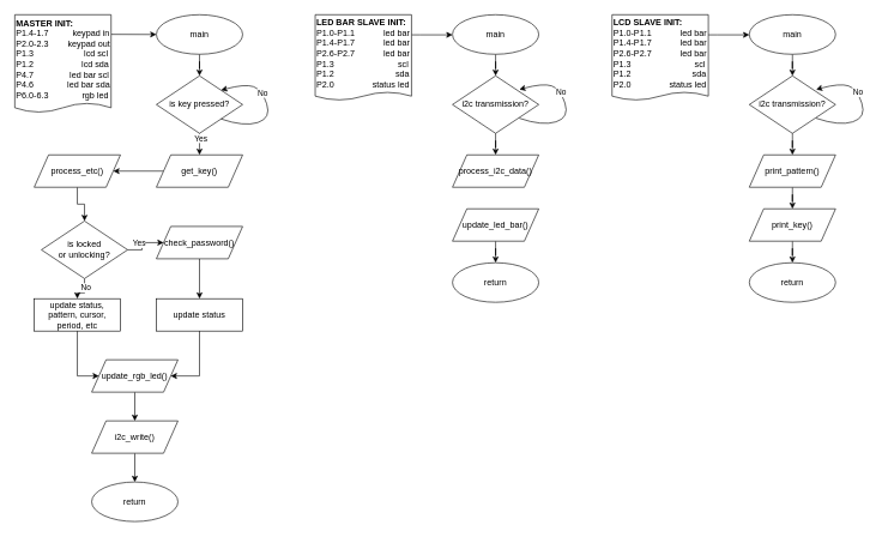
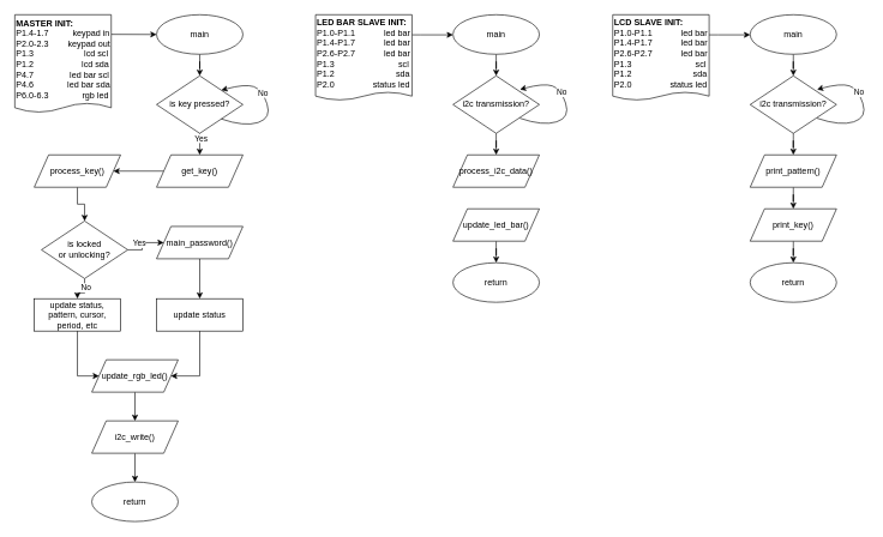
  <mxCell id="0" />
  <mxCell id="1" parent="0" />
  <mxCell id="2" value="" style="edgeStyle=orthogonalEdgeStyle;rounded=0;orthogonalLoop=1;jettySize=auto;html=1;entryX=0;entryY=0.5;entryDx=0;entryDy=0;" parent="1" target="5" edge="1"><mxGeometry relative="1" as="geometry"><mxPoint x="154" y="47.298" as="sourcePoint" /><mxPoint x="228.042" y="47.298" as="targetPoint" /><Array as="points"><mxPoint x="154" y="47" /></Array></mxGeometry></mxCell>
  <mxCell id="3" value="&lt;b&gt;MASTER INIT:&lt;/b&gt;&lt;div&gt;P1.4-1.7&amp;nbsp; &amp;nbsp; &amp;nbsp; &amp;nbsp; &amp;nbsp; keypad in&lt;/div&gt;&lt;div&gt;P2.0-2.3&amp;nbsp; &amp;nbsp; &amp;nbsp; &amp;nbsp; keypad out&lt;/div&gt;&lt;div&gt;&lt;div&gt;P1.3&amp;nbsp; &amp;nbsp; &amp;nbsp; &amp;nbsp; &amp;nbsp; &amp;nbsp; &amp;nbsp; &amp;nbsp; &amp;nbsp; &amp;nbsp; &amp;nbsp;lcd scl&lt;/div&gt;&lt;/div&gt;&lt;div&gt;P1.2&amp;nbsp; &amp;nbsp; &amp;nbsp; &amp;nbsp; &amp;nbsp; &amp;nbsp; &amp;nbsp; &amp;nbsp; &amp;nbsp; &amp;nbsp; lcd sda&lt;/div&gt;&lt;div&gt;P4.7&amp;nbsp; &amp;nbsp; &amp;nbsp; &amp;nbsp; &amp;nbsp; &amp;nbsp; &amp;nbsp; &amp;nbsp;led bar scl&lt;/div&gt;&lt;div&gt;P4.6&amp;nbsp; &amp;nbsp; &amp;nbsp; &amp;nbsp; &amp;nbsp; &amp;nbsp; &amp;nbsp; led bar sda&lt;/div&gt;&lt;div&gt;P6.0-6.3&amp;nbsp; &amp;nbsp; &amp;nbsp; &amp;nbsp; &amp;nbsp; &amp;nbsp; &amp;nbsp; rgb led&lt;/div&gt;" style="shape=document;whiteSpace=wrap;html=1;boundedLbl=1;size=0.097;align=left;" parent="1" vertex="1"><mxGeometry x="20" y="20" width="134" height="136" as="geometry" /></mxCell>
  <mxCell id="4" value="" style="edgeStyle=orthogonalEdgeStyle;rounded=0;orthogonalLoop=1;jettySize=auto;html=1;" parent="1" source="5" target="8" edge="1"><mxGeometry relative="1" as="geometry" /></mxCell>
  <mxCell id="5" value="main" style="ellipse;whiteSpace=wrap;html=1;" parent="1" vertex="1"><mxGeometry x="217" y="20" width="120" height="55" as="geometry" /></mxCell>
  <mxCell id="6" value="" style="edgeStyle=orthogonalEdgeStyle;rounded=0;orthogonalLoop=1;jettySize=auto;html=1;" parent="1" source="8" edge="1"><mxGeometry relative="1" as="geometry"><mxPoint x="277" y="215" as="targetPoint" /></mxGeometry></mxCell>
  <mxCell id="7" value="Yes" style="edgeLabel;html=1;align=center;verticalAlign=middle;resizable=0;points=[];" parent="6" vertex="1" connectable="0"><mxGeometry x="-0.606" y="1" relative="1" as="geometry"><mxPoint as="offset" /></mxGeometry></mxCell>
  <mxCell id="8" value="is key pressed?" style="rhombus;whiteSpace=wrap;html=1;" parent="1" vertex="1"><mxGeometry x="217" y="105" width="120" height="80" as="geometry" /></mxCell>
  <mxCell id="9" value="" style="curved=1;endArrow=classic;html=1;rounded=0;exitX=1;exitY=1;exitDx=0;exitDy=0;entryX=1;entryY=0;entryDx=0;entryDy=0;" parent="1" source="8" target="8" edge="1"><mxGeometry width="50" height="50" relative="1" as="geometry"><mxPoint x="369" y="183" as="sourcePoint" /><mxPoint x="419" y="133" as="targetPoint" /><Array as="points"><mxPoint x="339" y="176" /><mxPoint x="377" y="164" /><mxPoint x="364" y="124" /><mxPoint x="340" y="116" /></Array></mxGeometry></mxCell>
  <mxCell id="10" value="No" style="edgeLabel;html=1;align=center;verticalAlign=middle;resizable=0;points=[];" parent="9" vertex="1" connectable="0"><mxGeometry x="0.265" y="1" relative="1" as="geometry"><mxPoint as="offset" /></mxGeometry></mxCell>
  <mxCell id="11" value="" style="edgeStyle=orthogonalEdgeStyle;rounded=0;orthogonalLoop=1;jettySize=auto;html=1;" parent="1" source="12" target="14" edge="1"><mxGeometry relative="1" as="geometry" /></mxCell>
  <mxCell id="12" value="get_key()" style="shape=parallelogram;perimeter=parallelogramPerimeter;whiteSpace=wrap;html=1;fixedSize=1;" parent="1" vertex="1"><mxGeometry x="217" y="215" width="120" height="45" as="geometry" /></mxCell>
  <mxCell id="13" value="" style="edgeStyle=orthogonalEdgeStyle;rounded=0;orthogonalLoop=1;jettySize=auto;html=1;" parent="1" source="14" target="19" edge="1"><mxGeometry relative="1" as="geometry" /></mxCell>
- <mxCell id="14" value="process_etc()" style="shape=parallelogram;perimeter=parallelogramPerimeter;whiteSpace=wrap;html=1;fixedSize=1;" parent="1" vertex="1"><mxGeometry x="47" y="215" width="120" height="45" as="geometry" /></mxCell>
+ <mxCell id="14" value="process_key()" style="shape=parallelogram;perimeter=parallelogramPerimeter;whiteSpace=wrap;html=1;fixedSize=1;" parent="1" vertex="1"><mxGeometry x="47" y="215" width="120" height="45" as="geometry" /></mxCell>
  <mxCell id="15" value="" style="edgeStyle=orthogonalEdgeStyle;rounded=0;orthogonalLoop=1;jettySize=auto;html=1;" parent="1" source="19" target="21" edge="1"><mxGeometry relative="1" as="geometry" /></mxCell>
  <mxCell id="16" value="Yes" style="edgeLabel;html=1;align=center;verticalAlign=middle;resizable=0;points=[];" parent="15" vertex="1" connectable="0"><mxGeometry x="0.079" y="-1" relative="1" as="geometry"><mxPoint x="-7" y="-1" as="offset" /></mxGeometry></mxCell>
  <mxCell id="17" value="" style="edgeStyle=orthogonalEdgeStyle;rounded=0;orthogonalLoop=1;jettySize=auto;html=1;" parent="1" source="19" target="22" edge="1"><mxGeometry relative="1" as="geometry" /></mxCell>
  <mxCell id="18" value="No" style="edgeLabel;html=1;align=center;verticalAlign=middle;resizable=0;points=[];" parent="17" vertex="1" connectable="0"><mxGeometry x="-0.344" y="1" relative="1" as="geometry"><mxPoint as="offset" /></mxGeometry></mxCell>
  <mxCell id="19" value="is locked&lt;div&gt;or unlocking?&lt;/div&gt;" style="rhombus;whiteSpace=wrap;html=1;" parent="1" vertex="1"><mxGeometry x="57" y="307" width="120" height="80" as="geometry" /></mxCell>
  <mxCell id="20" value="" style="edgeStyle=orthogonalEdgeStyle;rounded=0;orthogonalLoop=1;jettySize=auto;html=1;" parent="1" source="21" target="23" edge="1"><mxGeometry relative="1" as="geometry" /></mxCell>
- <mxCell id="21" value="check_password()" style="shape=parallelogram;perimeter=parallelogramPerimeter;whiteSpace=wrap;html=1;fixedSize=1;" parent="1" vertex="1"><mxGeometry x="217" y="314.5" width="120" height="45" as="geometry" /></mxCell>
+ <mxCell id="21" value="main_password()" style="shape=parallelogram;perimeter=parallelogramPerimeter;whiteSpace=wrap;html=1;fixedSize=1;" parent="1" vertex="1"><mxGeometry x="217" y="314.5" width="120" height="45" as="geometry" /></mxCell>
  <mxCell id="22" value="update status, pattern, cursor, period, etc" style="rounded=0;whiteSpace=wrap;html=1;" parent="1" vertex="1"><mxGeometry x="47" y="415" width="120" height="45" as="geometry" /></mxCell>
  <mxCell id="23" value="update status" style="rounded=0;whiteSpace=wrap;html=1;" parent="1" vertex="1"><mxGeometry x="217" y="415" width="120" height="45" as="geometry" /></mxCell>
  <mxCell id="24" value="" style="edgeStyle=orthogonalEdgeStyle;rounded=0;orthogonalLoop=1;jettySize=auto;html=1;entryX=0;entryY=0.5;entryDx=0;entryDy=0;" parent="1" target="27" edge="1"><mxGeometry relative="1" as="geometry"><mxPoint x="107" y="460" as="sourcePoint" /><Array as="points"><mxPoint x="107" y="522" /></Array></mxGeometry></mxCell>
  <mxCell id="25" value="" style="edgeStyle=orthogonalEdgeStyle;rounded=0;orthogonalLoop=1;jettySize=auto;html=1;entryX=1;entryY=0.5;entryDx=0;entryDy=0;" parent="1" target="27" edge="1"><mxGeometry relative="1" as="geometry"><mxPoint x="277" y="460" as="sourcePoint" /><Array as="points"><mxPoint x="277" y="523" /></Array></mxGeometry></mxCell>
  <mxCell id="26" value="" style="edgeStyle=orthogonalEdgeStyle;rounded=0;orthogonalLoop=1;jettySize=auto;html=1;" parent="1" source="27" target="29" edge="1"><mxGeometry relative="1" as="geometry" /></mxCell>
  <mxCell id="27" value="update_rgb_led()" style="shape=parallelogram;perimeter=parallelogramPerimeter;whiteSpace=wrap;html=1;fixedSize=1;" parent="1" vertex="1"><mxGeometry x="127" y="500" width="120" height="45" as="geometry" /></mxCell>
  <mxCell id="28" value="" style="edgeStyle=orthogonalEdgeStyle;rounded=0;orthogonalLoop=1;jettySize=auto;html=1;" parent="1" source="29" target="30" edge="1"><mxGeometry relative="1" as="geometry" /></mxCell>
  <mxCell id="29" value="i2c_write()" style="shape=parallelogram;perimeter=parallelogramPerimeter;whiteSpace=wrap;html=1;fixedSize=1;" parent="1" vertex="1"><mxGeometry x="127" y="585" width="120" height="45" as="geometry" /></mxCell>
  <mxCell id="30" value="return" style="ellipse;whiteSpace=wrap;html=1;" parent="1" vertex="1"><mxGeometry x="127" y="670" width="120" height="55" as="geometry" /></mxCell>
  <mxCell id="31" value="" style="edgeStyle=orthogonalEdgeStyle;rounded=0;orthogonalLoop=1;jettySize=auto;html=1;" parent="1" source="32" target="34" edge="1"><mxGeometry relative="1" as="geometry"><Array as="points"><mxPoint x="584" y="48" /><mxPoint x="584" y="48" /></Array></mxGeometry></mxCell>
  <mxCell id="32" value="&lt;b&gt;LED BAR SLAVE INIT:&lt;/b&gt;&lt;div&gt;P1.0-P1.1&lt;span style=&quot;white-space: pre;&quot;&gt;&#09;&lt;/span&gt;&amp;nbsp; &amp;nbsp;&amp;nbsp;led bar&lt;/div&gt;&lt;div&gt;P1.4-P1.7&amp;nbsp; &amp;nbsp; &amp;nbsp; &amp;nbsp; &amp;nbsp; &amp;nbsp; led bar&lt;/div&gt;&lt;div&gt;P2.6-P2.7&amp;nbsp; &amp;nbsp; &amp;nbsp; &amp;nbsp; &amp;nbsp; &amp;nbsp; led bar&lt;/div&gt;&lt;div&gt;P1.3&lt;span style=&quot;white-space: pre;&quot;&gt;&#09;&lt;/span&gt;&lt;span style=&quot;white-space: pre;&quot;&gt;&#09;&lt;/span&gt;&lt;span style=&quot;white-space: pre;&quot;&gt;&#09;&lt;/span&gt;&lt;span style=&quot;white-space: pre;&quot;&gt;&#09;&lt;/span&gt;&amp;nbsp; scl&lt;/div&gt;&lt;div&gt;P1.2&amp;nbsp;&lt;span style=&quot;white-space: pre;&quot;&gt;&#09;&lt;/span&gt;&lt;span style=&quot;white-space: pre;&quot;&gt;&#09;&lt;/span&gt;&amp;nbsp; &amp;nbsp; &amp;nbsp; &amp;nbsp; &amp;nbsp;sda&lt;/div&gt;&lt;div&gt;P2.0&amp;nbsp; &amp;nbsp; &amp;nbsp; &amp;nbsp; &amp;nbsp; &amp;nbsp; &amp;nbsp; &amp;nbsp; status led&lt;/div&gt;" style="shape=document;whiteSpace=wrap;html=1;boundedLbl=1;size=0.097;align=left;" parent="1" vertex="1"><mxGeometry x="438" y="20" width="134" height="119" as="geometry" /></mxCell>
  <mxCell id="33" value="" style="edgeStyle=orthogonalEdgeStyle;rounded=0;orthogonalLoop=1;jettySize=auto;html=1;" parent="1" source="34" target="36" edge="1"><mxGeometry relative="1" as="geometry" /></mxCell>
  <mxCell id="34" value="main" style="ellipse;whiteSpace=wrap;html=1;" parent="1" vertex="1"><mxGeometry x="629" y="20" width="120" height="55" as="geometry" /></mxCell>
  <mxCell id="35" value="" style="edgeStyle=orthogonalEdgeStyle;rounded=0;orthogonalLoop=1;jettySize=auto;html=1;" parent="1" source="36" target="39" edge="1"><mxGeometry relative="1" as="geometry" /></mxCell>
  <mxCell id="36" value="i2c transmission?" style="rhombus;whiteSpace=wrap;html=1;" parent="1" vertex="1"><mxGeometry x="629" y="105" width="120" height="80" as="geometry" /></mxCell>
  <mxCell id="37" value="" style="curved=1;endArrow=classic;html=1;rounded=0;exitX=1;exitY=1;exitDx=0;exitDy=0;entryX=1;entryY=0;entryDx=0;entryDy=0;" parent="1" edge="1"><mxGeometry width="50" height="50" relative="1" as="geometry"><mxPoint x="722" y="164" as="sourcePoint" /><mxPoint x="722" y="124" as="targetPoint" /><Array as="points"><mxPoint x="754" y="175" /><mxPoint x="792" y="163" /><mxPoint x="779" y="123" /><mxPoint x="755" y="115" /></Array></mxGeometry></mxCell>
  <mxCell id="38" value="No" style="edgeLabel;html=1;align=center;verticalAlign=middle;resizable=0;points=[];" parent="37" vertex="1" connectable="0"><mxGeometry x="0.265" y="1" relative="1" as="geometry"><mxPoint as="offset" /></mxGeometry></mxCell>
  <mxCell id="39" value="process_i2c_data()" style="shape=parallelogram;perimeter=parallelogramPerimeter;whiteSpace=wrap;html=1;fixedSize=1;" parent="1" vertex="1"><mxGeometry x="629" y="215" width="120" height="45" as="geometry" /></mxCell>
  <mxCell id="40" value="" style="edgeStyle=orthogonalEdgeStyle;rounded=0;orthogonalLoop=1;jettySize=auto;html=1;" parent="1" source="41" target="42" edge="1"><mxGeometry relative="1" as="geometry" /></mxCell>
  <mxCell id="41" value="update_led_bar()" style="shape=parallelogram;perimeter=parallelogramPerimeter;whiteSpace=wrap;html=1;fixedSize=1;" parent="1" vertex="1"><mxGeometry x="629" y="290" width="120" height="45" as="geometry" /></mxCell>
  <mxCell id="42" value="return" style="ellipse;whiteSpace=wrap;html=1;" parent="1" vertex="1"><mxGeometry x="629" y="365" width="120" height="55" as="geometry" /></mxCell>
  <mxCell id="43" value="" style="edgeStyle=orthogonalEdgeStyle;rounded=0;orthogonalLoop=1;jettySize=auto;html=1;" parent="1" source="44" target="46" edge="1"><mxGeometry relative="1" as="geometry"><Array as="points"><mxPoint x="997" y="48" /><mxPoint x="997" y="48" /></Array></mxGeometry></mxCell>
  <mxCell id="44" value="&lt;b&gt;LCD SLAVE INIT:&lt;/b&gt;&lt;div&gt;P1.0-P1.1&lt;span style=&quot;white-space: pre;&quot;&gt;&#09;&lt;/span&gt;&amp;nbsp; &amp;nbsp;&amp;nbsp;led bar&lt;/div&gt;&lt;div&gt;P1.4-P1.7&amp;nbsp; &amp;nbsp; &amp;nbsp; &amp;nbsp; &amp;nbsp; &amp;nbsp; led bar&lt;/div&gt;&lt;div&gt;P2.6-P2.7&amp;nbsp; &amp;nbsp; &amp;nbsp; &amp;nbsp; &amp;nbsp; &amp;nbsp; led bar&lt;/div&gt;&lt;div&gt;P1.3&lt;span style=&quot;white-space: pre;&quot;&gt;&#09;&lt;/span&gt;&lt;span style=&quot;white-space: pre;&quot;&gt;&#09;&lt;/span&gt;&lt;span style=&quot;white-space: pre;&quot;&gt;&#09;&lt;/span&gt;&lt;span style=&quot;white-space: pre;&quot;&gt;&#09;&lt;/span&gt;&amp;nbsp; scl&lt;/div&gt;&lt;div&gt;P1.2&amp;nbsp;&lt;span style=&quot;white-space: pre;&quot;&gt;&#09;&lt;/span&gt;&lt;span style=&quot;white-space: pre;&quot;&gt;&#09;&lt;/span&gt;&amp;nbsp; &amp;nbsp; &amp;nbsp; &amp;nbsp; &amp;nbsp;sda&lt;/div&gt;&lt;div&gt;P2.0&amp;nbsp; &amp;nbsp; &amp;nbsp; &amp;nbsp; &amp;nbsp; &amp;nbsp; &amp;nbsp; &amp;nbsp; status led&lt;/div&gt;" style="shape=document;whiteSpace=wrap;html=1;boundedLbl=1;size=0.097;align=left;" parent="1" vertex="1"><mxGeometry x="851" y="20" width="134" height="119" as="geometry" /></mxCell>
  <mxCell id="45" value="" style="edgeStyle=orthogonalEdgeStyle;rounded=0;orthogonalLoop=1;jettySize=auto;html=1;" parent="1" source="46" target="48" edge="1"><mxGeometry relative="1" as="geometry" /></mxCell>
  <mxCell id="46" value="main" style="ellipse;whiteSpace=wrap;html=1;" parent="1" vertex="1"><mxGeometry x="1042" y="20" width="120" height="55" as="geometry" /></mxCell>
  <mxCell id="47" value="" style="edgeStyle=orthogonalEdgeStyle;rounded=0;orthogonalLoop=1;jettySize=auto;html=1;" parent="1" source="48" target="52" edge="1"><mxGeometry relative="1" as="geometry" /></mxCell>
  <mxCell id="48" value="i2c transmission?" style="rhombus;whiteSpace=wrap;html=1;" parent="1" vertex="1"><mxGeometry x="1042" y="105" width="120" height="80" as="geometry" /></mxCell>
  <mxCell id="49" value="" style="curved=1;endArrow=classic;html=1;rounded=0;exitX=1;exitY=1;exitDx=0;exitDy=0;entryX=1;entryY=0;entryDx=0;entryDy=0;" parent="1" edge="1"><mxGeometry width="50" height="50" relative="1" as="geometry"><mxPoint x="1135" y="164" as="sourcePoint" /><mxPoint x="1135" y="124" as="targetPoint" /><Array as="points"><mxPoint x="1167" y="175" /><mxPoint x="1205" y="163" /><mxPoint x="1192" y="123" /><mxPoint x="1168" y="115" /></Array></mxGeometry></mxCell>
  <mxCell id="50" value="No" style="edgeLabel;html=1;align=center;verticalAlign=middle;resizable=0;points=[];" parent="49" vertex="1" connectable="0"><mxGeometry x="0.265" y="1" relative="1" as="geometry"><mxPoint as="offset" /></mxGeometry></mxCell>
  <mxCell id="51" value="" style="edgeStyle=orthogonalEdgeStyle;rounded=0;orthogonalLoop=1;jettySize=auto;html=1;" parent="1" source="52" target="54" edge="1"><mxGeometry relative="1" as="geometry" /></mxCell>
  <mxCell id="52" value="print_pattern()" style="shape=parallelogram;perimeter=parallelogramPerimeter;whiteSpace=wrap;html=1;fixedSize=1;" parent="1" vertex="1"><mxGeometry x="1042" y="215" width="120" height="45" as="geometry" /></mxCell>
  <mxCell id="53" value="" style="edgeStyle=orthogonalEdgeStyle;rounded=0;orthogonalLoop=1;jettySize=auto;html=1;" parent="1" source="54" target="55" edge="1"><mxGeometry relative="1" as="geometry" /></mxCell>
  <mxCell id="54" value="print_key()" style="shape=parallelogram;perimeter=parallelogramPerimeter;whiteSpace=wrap;html=1;fixedSize=1;" parent="1" vertex="1"><mxGeometry x="1042" y="290" width="120" height="45" as="geometry" /></mxCell>
  <mxCell id="55" value="return" style="ellipse;whiteSpace=wrap;html=1;" parent="1" vertex="1"><mxGeometry x="1042" y="365" width="120" height="55" as="geometry" /></mxCell>
